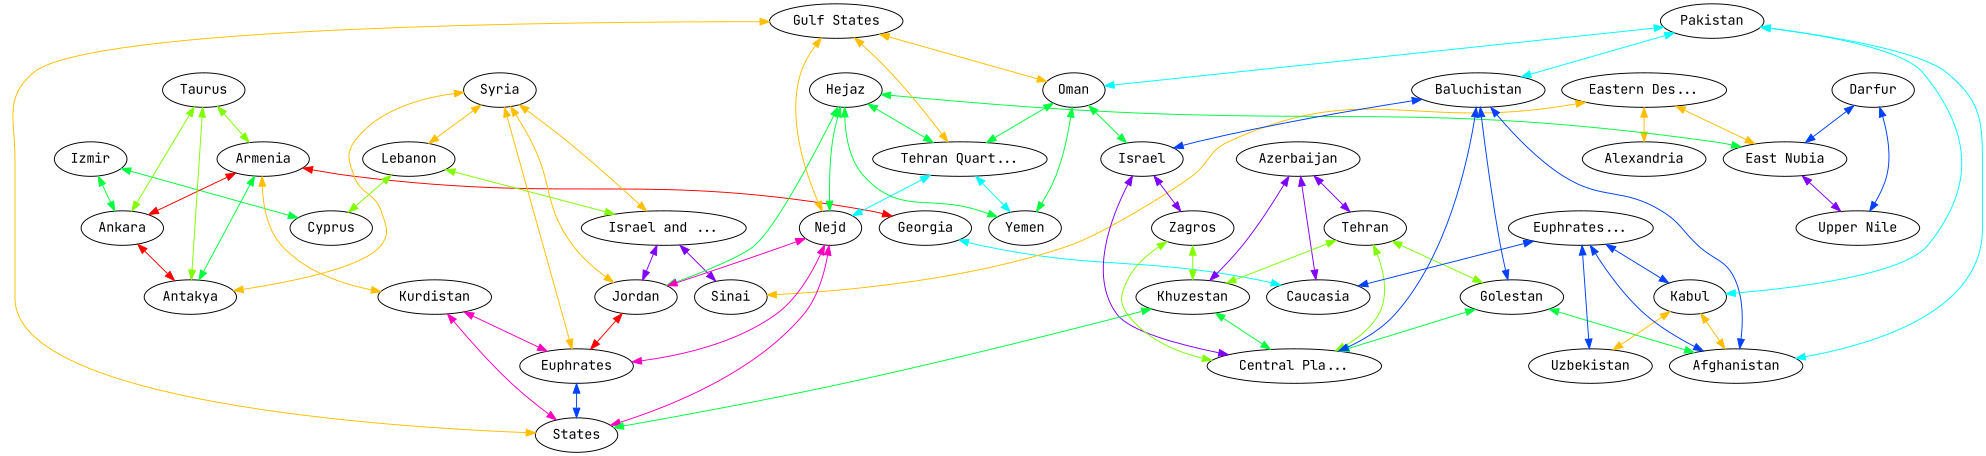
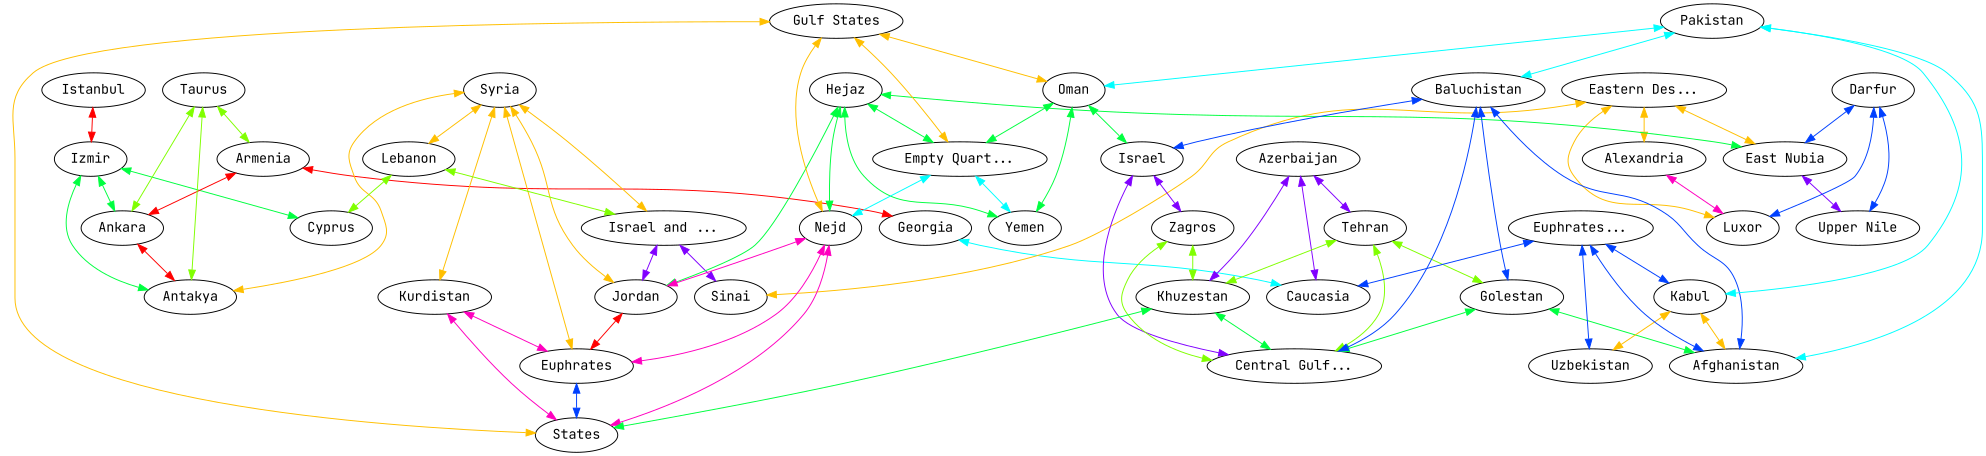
  graph {
    fontname="JetBrains Mono"
    node [fontname="JetBrains Mono"]
    edge [color="0.125,1,1" dir=both fontname="JetBrains Mono"]
+   n1 [label=Istanbul]
    n2 [label=Izmir]
    n3 [label=Ankara]
    n4 [label=Antakya]
    n5 [label=Cyprus]
    n6 [label=Armenia]
    n7 [label=Georgia]
    n8 [label=Caucasia]
    n9 [label=Taurus]
    n10 [label=Syria]
    n11 [label=Lebanon]
    n12 [label=Kurdistan]
    n13 [label="Israel and ..."]
    n14 [label=Jordan]
    n15 [label=Euphrates]
    n16 [label=States]
    n17 [label=Sinai]
    n18 [label="Eastern Des..."]
    n19 [label=Alexandria]
+   n20 [label=Luxor]
    n21 [label="East Nubia"]
    n22 [label="Upper Nile"]
    n23 [label=Darfur]
    n24 [label=Hejaz]
    n25 [label=Nejd]
    n26 [label=Yemen]
-   n27 [label="Tehran Quart..."]
+   n27 [label="Empty Quart..."]
    n28 [label=Oman]
    n29 [label=Israel]
-   n30 [label="Central Pla..."]
+   n30 [label="Central Gulf..."]
    n31 [label=Zagros]
    n32 [label="Gulf States"]
    n33 [label=Azerbaijan]
    n34 [label=Khuzestan]
    n35 [label=Tehran]
    n36 [label=Golestan]
    n37 [label=Afghanistan]
    n38 [label=Baluchistan]
    n39 [label=Pakistan]
    n40 [label=Kabul]
    n41 [label=Uzbekistan]
    n42 [label="Euphrates..."]
+   n1 -- n2 [color="1,1,1"]
    n2 -- n3 [color="0.375,1,1"]
-   n6 -- n4 [color="0.375,1,1"]
+   n2 -- n4 [color="0.375,1,1"]
    n2 -- n5 [color="0.375,1,1"]
    n3 -- n4 [color="1,1,1"]
    n6 -- n3 [color="1,1,1"]
    n6 -- n7 [color="1,1,1"]
    n7 -- n8 [color="0.5,1,1"]
    n9 -- n3 [color="0.25,1,1"]
    n9 -- n4 [color="0.25,1,1"]
    n9 -- n6 [color="0.25,1,1"]
    n10 -- n4
    n10 -- n11
-   n6 -- n12
+   n10 -- n12
    n10 -- n13
    n10 -- n14
    n10 -- n15
    n11 -- n5 [color="0.25,1,1"]
    n11 -- n13 [color="0.25,1,1"]
    n12 -- n15 [color="0.875,1,1"]
    n12 -- n16 [color="0.875,1,1"]
    n13 -- n14 [color="0.75,1,1"]
    n13 -- n17 [color="0.75,1,1"]
    n14 -- n15 [color="1,1,1"]
    n15 -- n16 [color="0.625,1,1"]
    n18 -- n17
    n18 -- n19
+   n18 -- n20
    n18 -- n21
+   n19 -- n20 [color="0.875,1,1"]
    n21 -- n22 [color="0.75,1,1"]
+   n23 -- n20 [color="0.625,1,1"]
    n23 -- n21 [color="0.625,1,1"]
    n23 -- n22 [color="0.625,1,1"]
    n24 -- n14 [color="0.375,1,1"]
    n24 -- n21 [color="0.375,1,1"]
    n24 -- n25 [color="0.375,1,1"]
    n24 -- n26 [color="0.375,1,1"]
    n24 -- n27 [color="0.375,1,1"]
    n25 -- n14 [color="0.875,1,1"]
    n25 -- n15 [color="0.875,1,1"]
    n25 -- n16 [color="0.875,1,1"]
    n27 -- n25 [color="0.5,1,1"]
    n27 -- n26 [color="0.5,1,1"]
    n28 -- n26 [color="0.375,1,1"]
    n28 -- n27 [color="0.375,1,1"]
    n28 -- n29 [color="0.375,1,1"]
    n29 -- n30 [color="0.75,1,1"]
    n29 -- n31 [color="0.75,1,1"]
    n31 -- n30 [color="0.25,1,1"]
    n31 -- n34 [color="0.25,1,1"]
    n32 -- n16
    n32 -- n25
    n32 -- n27
    n32 -- n28
    n33 -- n8 [color="0.75,1,1"]
    n33 -- n34 [color="0.75,1,1"]
    n33 -- n35 [color="0.75,1,1"]
    n34 -- n16 [color="0.375,1,1"]
    n34 -- n30 [color="0.375,1,1"]
    n35 -- n30 [color="0.25,1,1"]
    n35 -- n34 [color="0.25,1,1"]
    n35 -- n36 [color="0.25,1,1"]
    n36 -- n30 [color="0.375,1,1"]
    n36 -- n37 [color="0.375,1,1"]
    n38 -- n29 [color="0.625,1,1"]
    n38 -- n30 [color="0.625,1,1"]
    n38 -- n36 [color="0.625,1,1"]
    n38 -- n37 [color="0.625,1,1"]
    n39 -- n28 [color="0.5,1,1"]
    n39 -- n37 [color="0.5,1,1"]
    n39 -- n38 [color="0.5,1,1"]
    n39 -- n40 [color="0.5,1,1"]
    n40 -- n37
    n40 -- n41
    n42 -- n8 [color="0.625,1,1"]
    n42 -- n37 [color="0.625,1,1"]
    n42 -- n40 [color="0.625,1,1"]
    n42 -- n41 [color="0.625,1,1"]
  }
